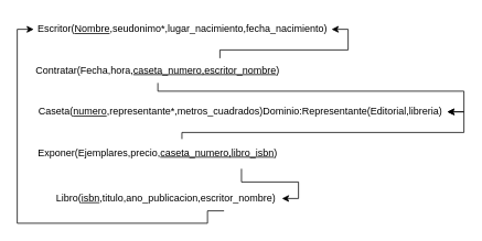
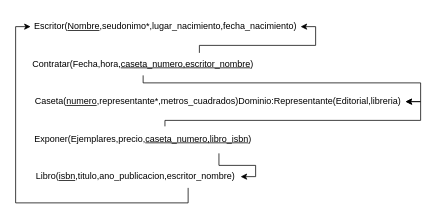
  <mxCell id="0" />
  <mxCell id="1" parent="0" />
  <mxCell id="2" value="Escritor(&lt;u&gt;Nombre&lt;/u&gt;,seudonimo*,lugar_nacimiento,fecha_nacimiento)" style="text;html=1;strokeColor=none;fillColor=none;align=center;verticalAlign=middle;whiteSpace=wrap;rounded=0;" vertex="1" parent="1"><mxGeometry x="40" y="20" width="360" height="30" as="geometry" /></mxCell>
  <mxCell id="3" style="edgeStyle=orthogonalEdgeStyle;rounded=0;orthogonalLoop=1;jettySize=auto;html=1;exitX=0.75;exitY=0;exitDx=0;exitDy=0;entryX=1;entryY=0.5;entryDx=0;entryDy=0;" edge="1" parent="1" source="5" target="2"><mxGeometry relative="1" as="geometry"><Array as="points"><mxPoint x="265" y="60" /><mxPoint x="420" y="60" /><mxPoint x="420" y="35" /></Array></mxGeometry></mxCell>
  <mxCell id="4" style="edgeStyle=orthogonalEdgeStyle;rounded=0;orthogonalLoop=1;jettySize=auto;html=1;exitX=0.5;exitY=1;exitDx=0;exitDy=0;entryX=1;entryY=0.5;entryDx=0;entryDy=0;" edge="1" parent="1" source="5" target="6"><mxGeometry relative="1" as="geometry"><Array as="points"><mxPoint x="190" y="110" /><mxPoint x="560" y="110" /><mxPoint x="560" y="135" /></Array></mxGeometry></mxCell>
  <mxCell id="5" value="Contratar(Fecha,hora,&lt;u&gt;caseta_numero,escritor_nombre&lt;/u&gt;)" style="text;html=1;strokeColor=none;fillColor=none;align=center;verticalAlign=middle;whiteSpace=wrap;rounded=0;" vertex="1" parent="1"><mxGeometry x="40" y="70" width="300" height="30" as="geometry" /></mxCell>
  <mxCell id="6" value="Caseta(&lt;u&gt;numero&lt;/u&gt;,representante*,metros_cuadrados)Dominio:Representante(Editorial,libreria)" style="text;html=1;strokeColor=none;fillColor=none;align=center;verticalAlign=middle;whiteSpace=wrap;rounded=0;" vertex="1" parent="1"><mxGeometry x="40" y="120" width="500" height="30" as="geometry" /></mxCell>
  <mxCell id="7" style="edgeStyle=orthogonalEdgeStyle;rounded=0;orthogonalLoop=1;jettySize=auto;html=1;exitX=0.597;exitY=-0.067;exitDx=0;exitDy=0;entryX=1;entryY=0.5;entryDx=0;entryDy=0;exitPerimeter=0;" edge="1" parent="1" source="9" target="6"><mxGeometry relative="1" as="geometry"><Array as="points"><mxPoint x="219" y="160" /><mxPoint x="560" y="160" /><mxPoint x="560" y="135" /></Array></mxGeometry></mxCell>
  <mxCell id="8" style="edgeStyle=orthogonalEdgeStyle;rounded=0;orthogonalLoop=1;jettySize=auto;html=1;exitX=0.837;exitY=1.133;exitDx=0;exitDy=0;entryX=1;entryY=0.5;entryDx=0;entryDy=0;exitPerimeter=0;" edge="1" parent="1" source="9" target="11"><mxGeometry relative="1" as="geometry" /></mxCell>
  <mxCell id="9" value="Exponer(Ejemplares,precio,&lt;u&gt;caseta_numero,libro_isbn&lt;/u&gt;)" style="text;html=1;strokeColor=none;fillColor=none;align=center;verticalAlign=middle;whiteSpace=wrap;rounded=0;" vertex="1" parent="1"><mxGeometry x="40" y="170" width="300" height="30" as="geometry" /></mxCell>
  <mxCell id="10" style="edgeStyle=orthogonalEdgeStyle;rounded=0;orthogonalLoop=1;jettySize=auto;html=1;exitX=0.75;exitY=1;exitDx=0;exitDy=0;entryX=0;entryY=0.5;entryDx=0;entryDy=0;" edge="1" parent="1" source="11" target="2"><mxGeometry relative="1" as="geometry"><Array as="points"><mxPoint x="250" y="270" /><mxPoint x="20" y="270" /><mxPoint x="20" y="35" /></Array></mxGeometry></mxCell>
- <mxCell id="11" value="Libro(&lt;u&gt;isbn&lt;/u&gt;,titulo,ano_publicacion,escritor_nombre)" style="text;html=1;strokeColor=none;fillColor=none;align=center;verticalAlign=middle;whiteSpace=wrap;rounded=0;" vertex="1" parent="1"><mxGeometry x="60" y="225" width="280" height="30" as="geometry" /></mxCell>
+ <mxCell id="11" value="Libro(&lt;u&gt;isbn&lt;/u&gt;,titulo,ano_publicacion,escritor_nombre)" style="text;html=1;strokeColor=none;fillColor=none;align=center;verticalAlign=middle;whiteSpace=wrap;rounded=0;" vertex="1" parent="1"><mxGeometry x="40" y="220" width="280" height="30" as="geometry" /></mxCell>
